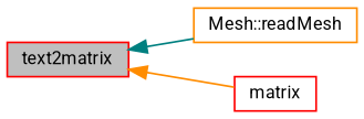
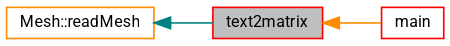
  digraph {
    fontname=Roboto
    rankdir=LR
    node [color=red fillcolor=white fontname=Roboto fontsize=10 shape=record style=filled]
    edge [dir=back fontname=Roboto fontsize=10 labelfontname=Helvetica labelfontsize=10 style=solid]
    n1 [fillcolor=grey75 fontcolor=black height=0.2 label=text2matrix width=0.4]
    n2 [color=darkorange height=0.2 label="Mesh::readMesh" width=0.4]
-   n3 [height=0.2 label=matrix width=0.4]
-   n1 -> n2 [color=teal]
+   n3 [height=0.2 label=main width=0.4]
+   n2 -> n1 [color=teal]
    n1 -> n3 [color=darkorange]
  }
